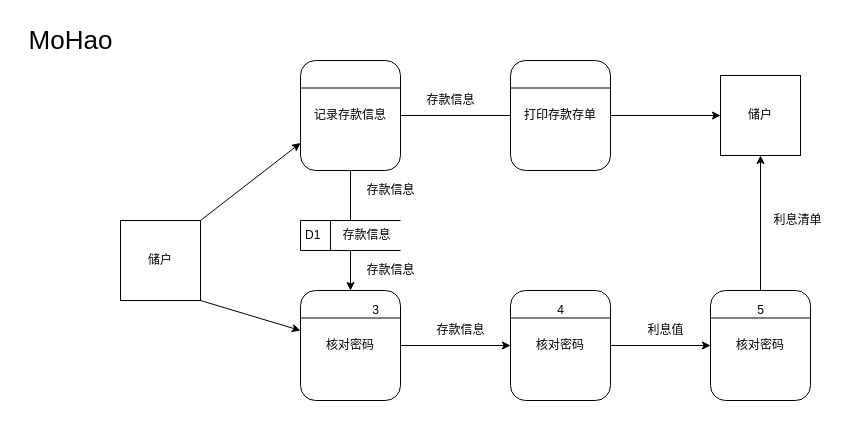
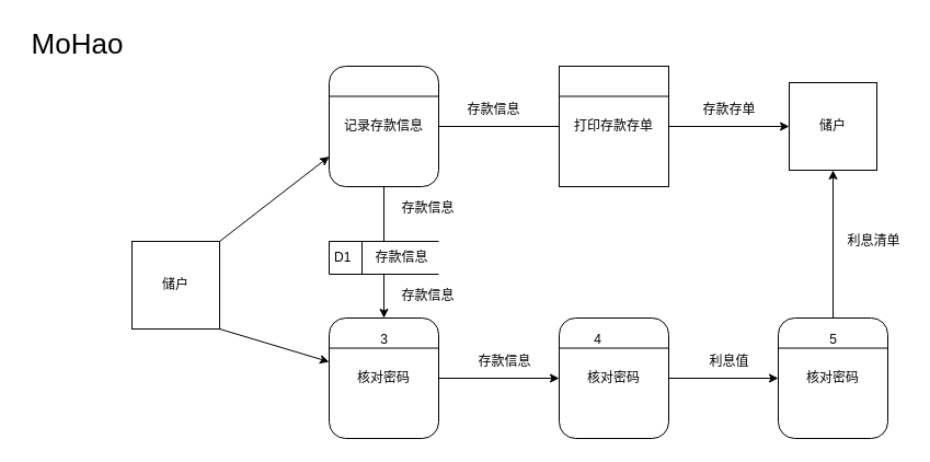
  <mxCell id="0" />
  <mxCell id="1" parent="0" />
  <mxCell id="2" value="储户" style="whiteSpace=wrap;html=1;aspect=fixed;" vertex="1" parent="1"><mxGeometry x="120" y="220" width="80" height="80" as="geometry" /></mxCell>
  <mxCell id="3" style="edgeStyle=orthogonalEdgeStyle;rounded=0;orthogonalLoop=1;jettySize=auto;html=1;exitX=0.5;exitY=1;exitDx=0;exitDy=0;entryX=0.5;entryY=0;entryDx=0;entryDy=0;endArrow=none;" edge="1" parent="1" source="5" target="9"><mxGeometry relative="1" as="geometry" /></mxCell>
  <mxCell id="4" style="edgeStyle=orthogonalEdgeStyle;rounded=0;orthogonalLoop=1;jettySize=auto;html=1;exitX=1;exitY=0.5;exitDx=0;exitDy=0;entryX=0;entryY=0.5;entryDx=0;entryDy=0;endArrow=none;" edge="1" parent="1" source="5" target="19"><mxGeometry relative="1" as="geometry" /></mxCell>
  <mxCell id="5" value="记录存款信息" style="rounded=1;whiteSpace=wrap;html=1;" vertex="1" parent="1"><mxGeometry x="300" y="60" width="100" height="110" as="geometry" /></mxCell>
  <mxCell id="6" value="" style="endArrow=none;html=1;rounded=0;exitX=0;exitY=0.25;exitDx=0;exitDy=0;entryX=1;entryY=0.25;entryDx=0;entryDy=0;" edge="1" parent="1" source="5" target="5"><mxGeometry width="50" height="50" relative="1" as="geometry"><mxPoint x="310" y="230" as="sourcePoint" /><mxPoint x="360" y="180" as="targetPoint" /></mxGeometry></mxCell>
  <mxCell id="7" value="" style="endArrow=classic;html=1;rounded=0;exitX=1;exitY=0;exitDx=0;exitDy=0;entryX=0;entryY=0.75;entryDx=0;entryDy=0;" edge="1" parent="1" source="2" target="5"><mxGeometry width="50" height="50" relative="1" as="geometry"><mxPoint x="330" y="290" as="sourcePoint" /><mxPoint x="380" y="240" as="targetPoint" /></mxGeometry></mxCell>
  <mxCell id="8" style="edgeStyle=orthogonalEdgeStyle;rounded=0;orthogonalLoop=1;jettySize=auto;html=1;exitX=0.5;exitY=1;exitDx=0;exitDy=0;entryX=0.5;entryY=0;entryDx=0;entryDy=0;" edge="1" parent="1" source="9" target="12"><mxGeometry relative="1" as="geometry" /></mxCell>
  <mxCell id="9" value="D1" style="html=1;dashed=0;whitespace=wrap;shape=mxgraph.dfd.dataStoreID;align=left;spacingLeft=3;points=[[0,0],[0.5,0],[1,0],[0,0.5],[1,0.5],[0,1],[0.5,1],[1,1]];" vertex="1" parent="1"><mxGeometry x="300" y="220" width="100" height="30" as="geometry" /></mxCell>
  <mxCell id="10" value="存款信息" style="text;html=1;align=center;verticalAlign=middle;resizable=0;points=[];autosize=1;strokeColor=none;fillColor=none;" vertex="1" parent="1"><mxGeometry x="336" y="225" width="60" height="20" as="geometry" /></mxCell>
  <mxCell id="11" style="edgeStyle=orthogonalEdgeStyle;rounded=0;orthogonalLoop=1;jettySize=auto;html=1;exitX=1;exitY=0.5;exitDx=0;exitDy=0;entryX=0;entryY=0.5;entryDx=0;entryDy=0;" edge="1" parent="1" source="12" target="27"><mxGeometry relative="1" as="geometry" /></mxCell>
  <mxCell id="12" value="核对密码" style="rounded=1;whiteSpace=wrap;html=1;" vertex="1" parent="1"><mxGeometry x="300" y="290" width="100" height="110" as="geometry" /></mxCell>
  <mxCell id="13" value="" style="endArrow=none;html=1;rounded=0;exitX=0;exitY=0.25;exitDx=0;exitDy=0;entryX=1;entryY=0.25;entryDx=0;entryDy=0;" edge="1" parent="1" source="12" target="12"><mxGeometry width="50" height="50" relative="1" as="geometry"><mxPoint x="310" y="430" as="sourcePoint" /><mxPoint x="360" y="380" as="targetPoint" /></mxGeometry></mxCell>
- <mxCell id="14" value="3" style="text;html=1;align=center;verticalAlign=middle;resizable=0;points=[];autosize=1;strokeColor=none;fillColor=none;" vertex="1" parent="1"><mxGeometry x="365" y="300" width="20" height="20" as="geometry" /></mxCell>
+ <mxCell id="14" value="3" style="text;html=1;align=center;verticalAlign=middle;resizable=0;points=[];autosize=1;strokeColor=none;fillColor=none;" vertex="1" parent="1"><mxGeometry x="340" y="300" width="20" height="20" as="geometry" /></mxCell>
  <mxCell id="15" value="存款信息" style="text;html=1;align=center;verticalAlign=middle;resizable=0;points=[];autosize=1;strokeColor=none;fillColor=none;" vertex="1" parent="1"><mxGeometry x="360" y="180" width="60" height="20" as="geometry" /></mxCell>
  <mxCell id="16" value="存款信息" style="text;html=1;align=center;verticalAlign=middle;resizable=0;points=[];autosize=1;strokeColor=none;fillColor=none;" vertex="1" parent="1"><mxGeometry x="360" y="260" width="60" height="20" as="geometry" /></mxCell>
  <mxCell id="17" value="" style="endArrow=classic;html=1;rounded=0;exitX=1;exitY=1;exitDx=0;exitDy=0;entryX=0;entryY=0.364;entryDx=0;entryDy=0;entryPerimeter=0;" edge="1" parent="1" source="2" target="12"><mxGeometry width="50" height="50" relative="1" as="geometry"><mxPoint x="280" y="460" as="sourcePoint" /><mxPoint x="330" y="410" as="targetPoint" /></mxGeometry></mxCell>
  <mxCell id="18" style="edgeStyle=orthogonalEdgeStyle;rounded=0;orthogonalLoop=1;jettySize=auto;html=1;exitX=1;exitY=0.5;exitDx=0;exitDy=0;entryX=0;entryY=0.5;entryDx=0;entryDy=0;" edge="1" parent="1" source="19" target="22"><mxGeometry relative="1" as="geometry" /></mxCell>
- <mxCell id="19" value="打印存款存单" style="rounded=1;whiteSpace=wrap;html=1;" vertex="1" parent="1"><mxGeometry x="510" y="60" width="100" height="110" as="geometry" /></mxCell>
+ <mxCell id="19" value="打印存款存单" style="whiteSpace=wrap;html=1;rounded=0;" vertex="1" parent="1"><mxGeometry x="510" y="60" width="100" height="110" as="geometry" /></mxCell>
  <mxCell id="20" value="" style="endArrow=none;html=1;rounded=0;exitX=0;exitY=0.25;exitDx=0;exitDy=0;entryX=1;entryY=0.25;entryDx=0;entryDy=0;" edge="1" parent="1" source="19" target="19"><mxGeometry width="50" height="50" relative="1" as="geometry"><mxPoint x="520" y="230" as="sourcePoint" /><mxPoint x="570" y="180" as="targetPoint" /></mxGeometry></mxCell>
  <mxCell id="21" value="存款信息" style="text;html=1;align=center;verticalAlign=middle;resizable=0;points=[];autosize=1;strokeColor=none;fillColor=none;" vertex="1" parent="1"><mxGeometry x="420" y="90" width="60" height="20" as="geometry" /></mxCell>
  <mxCell id="22" value="储户" style="whiteSpace=wrap;html=1;aspect=fixed;" vertex="1" parent="1"><mxGeometry x="720" y="75" width="80" height="80" as="geometry" /></mxCell>
  <mxCell id="23" style="edgeStyle=orthogonalEdgeStyle;rounded=0;orthogonalLoop=1;jettySize=auto;html=1;exitX=0.5;exitY=0;exitDx=0;exitDy=0;entryX=0.5;entryY=1;entryDx=0;entryDy=0;" edge="1" parent="1" source="24" target="22"><mxGeometry relative="1" as="geometry" /></mxCell>
  <mxCell id="24" value="核对密码" style="rounded=1;whiteSpace=wrap;html=1;" vertex="1" parent="1"><mxGeometry x="710" y="290" width="100" height="110" as="geometry" /></mxCell>
  <mxCell id="25" value="" style="endArrow=none;html=1;rounded=0;exitX=0;exitY=0.25;exitDx=0;exitDy=0;entryX=1;entryY=0.25;entryDx=0;entryDy=0;" edge="1" parent="1" source="24" target="24"><mxGeometry width="50" height="50" relative="1" as="geometry"><mxPoint x="320" y="440" as="sourcePoint" /><mxPoint x="370" y="390" as="targetPoint" /></mxGeometry></mxCell>
  <mxCell id="26" style="edgeStyle=orthogonalEdgeStyle;rounded=0;orthogonalLoop=1;jettySize=auto;html=1;exitX=1;exitY=0.5;exitDx=0;exitDy=0;entryX=0;entryY=0.5;entryDx=0;entryDy=0;" edge="1" parent="1" source="27" target="24"><mxGeometry relative="1" as="geometry" /></mxCell>
  <mxCell id="27" value="核对密码" style="rounded=1;whiteSpace=wrap;html=1;" vertex="1" parent="1"><mxGeometry x="510" y="290" width="100" height="110" as="geometry" /></mxCell>
  <mxCell id="28" value="" style="endArrow=none;html=1;rounded=0;exitX=0;exitY=0.25;exitDx=0;exitDy=0;entryX=1;entryY=0.25;entryDx=0;entryDy=0;" edge="1" parent="1" source="27" target="27"><mxGeometry width="50" height="50" relative="1" as="geometry"><mxPoint x="520" y="425" as="sourcePoint" /><mxPoint x="570" y="375" as="targetPoint" /></mxGeometry></mxCell>
- <mxCell id="29" value="4" style="text;html=1;align=center;verticalAlign=middle;resizable=0;points=[];autosize=1;strokeColor=none;fillColor=none;" vertex="1" parent="1"><mxGeometry x="550" y="300" width="20" height="20" as="geometry" /></mxCell>
+ <mxCell id="29" value="4" style="text;html=1;align=center;verticalAlign=middle;resizable=0;points=[];autosize=1;strokeColor=none;fillColor=none;" vertex="1" parent="1"><mxGeometry x="535" y="300" width="20" height="20" as="geometry" /></mxCell>
  <mxCell id="30" value="存款信息" style="text;html=1;align=center;verticalAlign=middle;resizable=0;points=[];autosize=1;strokeColor=none;fillColor=none;" vertex="1" parent="1"><mxGeometry x="430" y="320" width="60" height="20" as="geometry" /></mxCell>
  <mxCell id="31" value="利息值" style="text;html=1;align=center;verticalAlign=middle;resizable=0;points=[];autosize=1;strokeColor=none;fillColor=none;" vertex="1" parent="1"><mxGeometry x="640" y="320" width="50" height="20" as="geometry" /></mxCell>
+ <mxCell id="32" value="存款存单" style="text;html=1;align=center;verticalAlign=middle;resizable=0;points=[];autosize=1;strokeColor=none;fillColor=none;" vertex="1" parent="1"><mxGeometry x="635" y="90" width="60" height="20" as="geometry" /></mxCell>
  <mxCell id="33" value="5" style="text;html=1;align=center;verticalAlign=middle;resizable=0;points=[];autosize=1;strokeColor=none;fillColor=none;" vertex="1" parent="1"><mxGeometry x="750" y="300" width="20" height="20" as="geometry" /></mxCell>
  <mxCell id="34" value="利息清单" style="text;html=1;align=center;verticalAlign=middle;resizable=0;points=[];autosize=1;strokeColor=none;fillColor=none;" vertex="1" parent="1"><mxGeometry x="767" y="210" width="60" height="20" as="geometry" /></mxCell>
  <mxCell id="35" value="MoHao" style="text;html=1;align=center;verticalAlign=middle;resizable=0;points=[];autosize=1;strokeColor=none;fillColor=none;fontSize=26;" vertex="1" parent="1"><mxGeometry x="20" y="20" width="100" height="40" as="geometry" /></mxCell>
